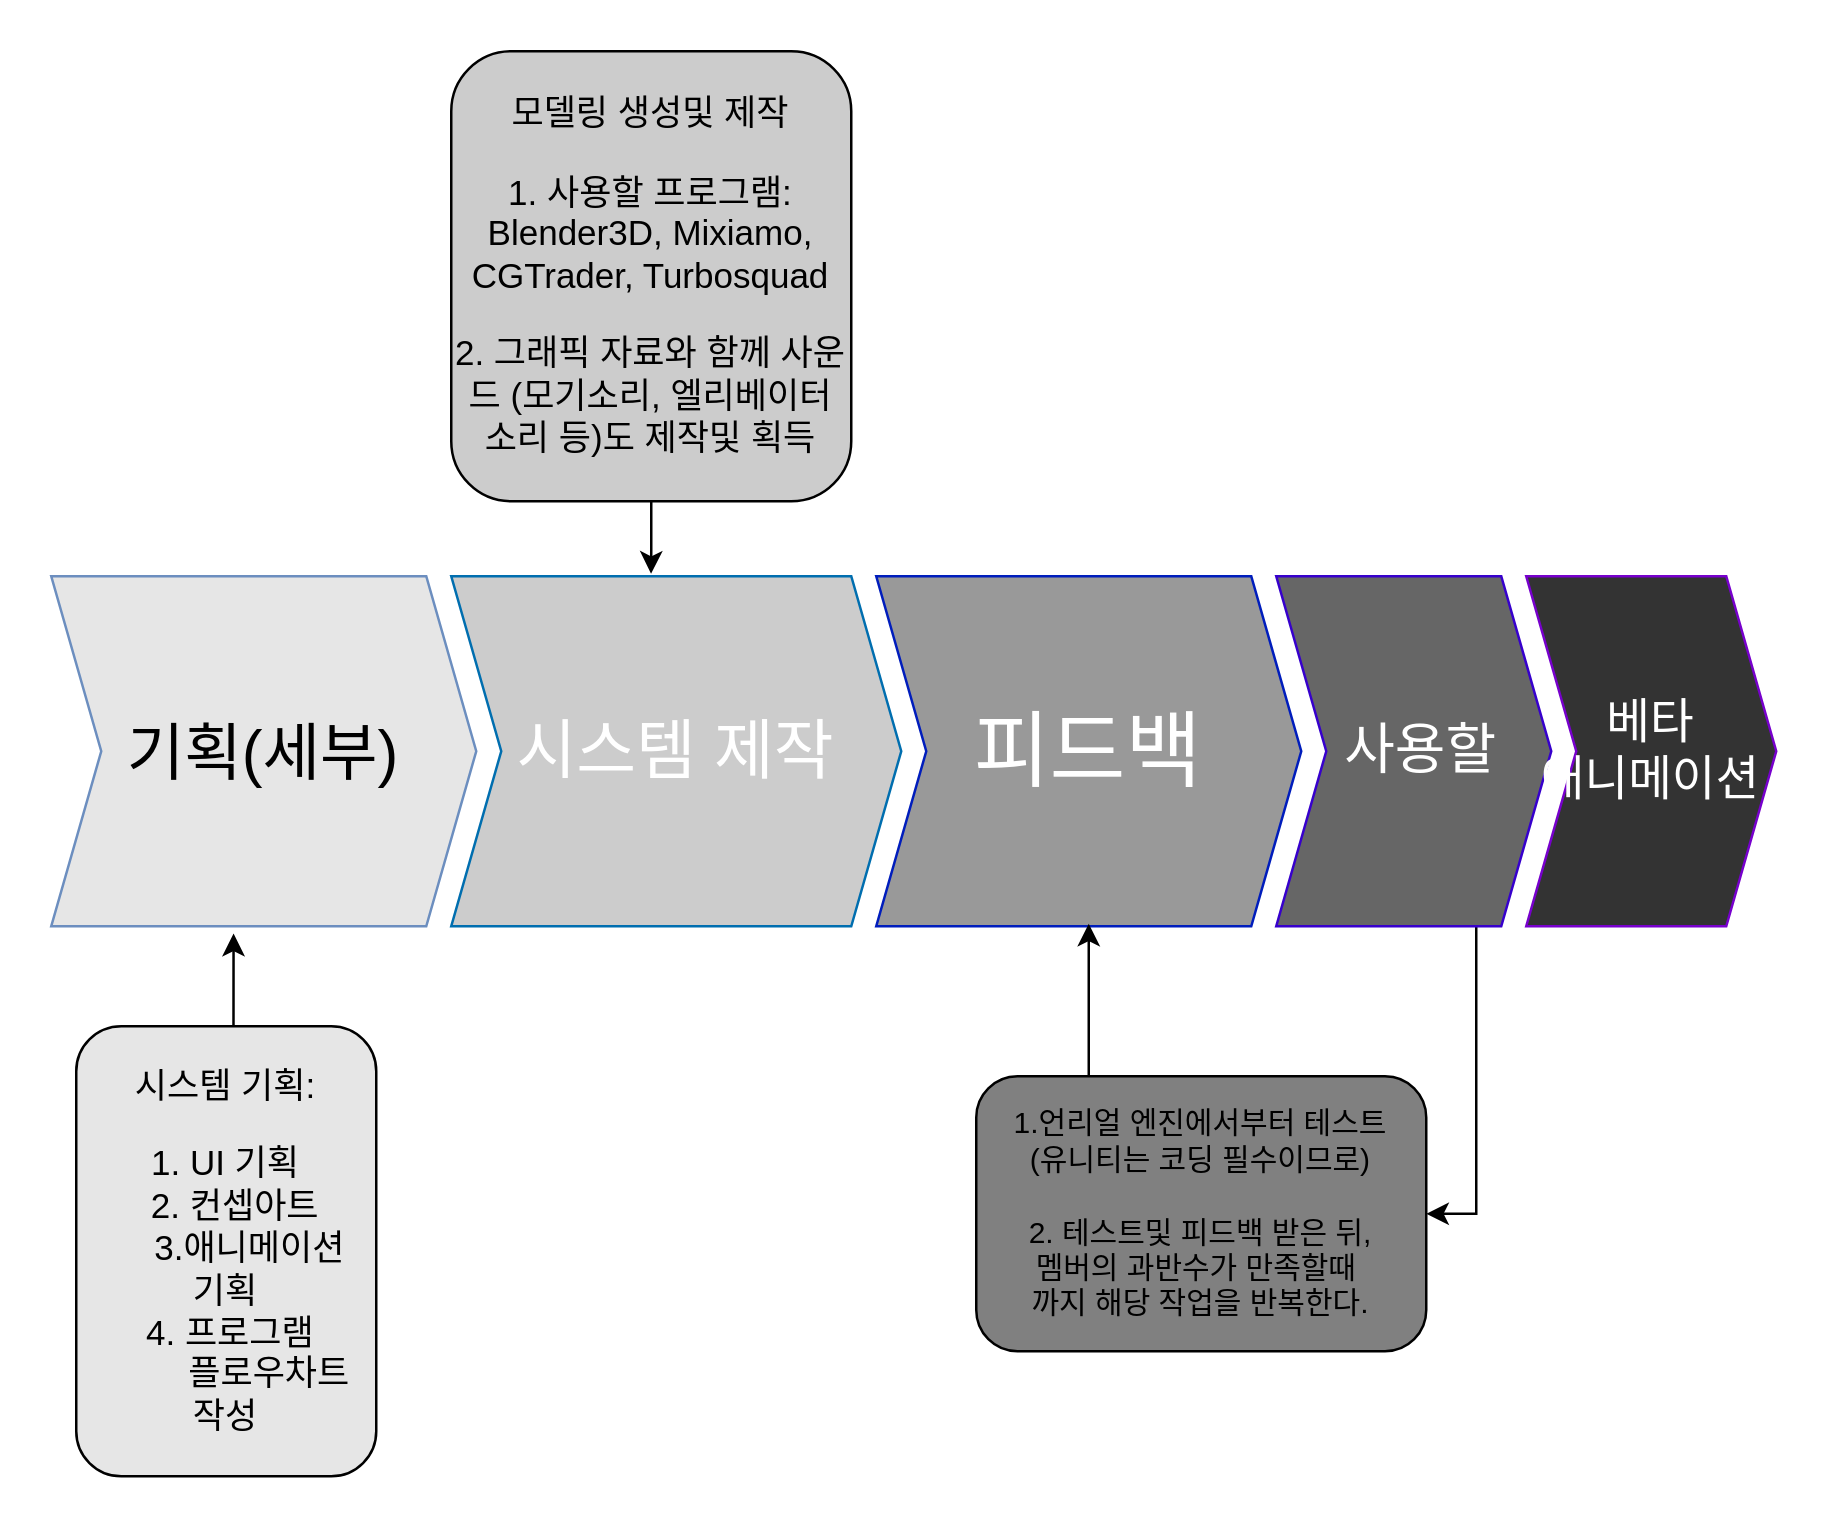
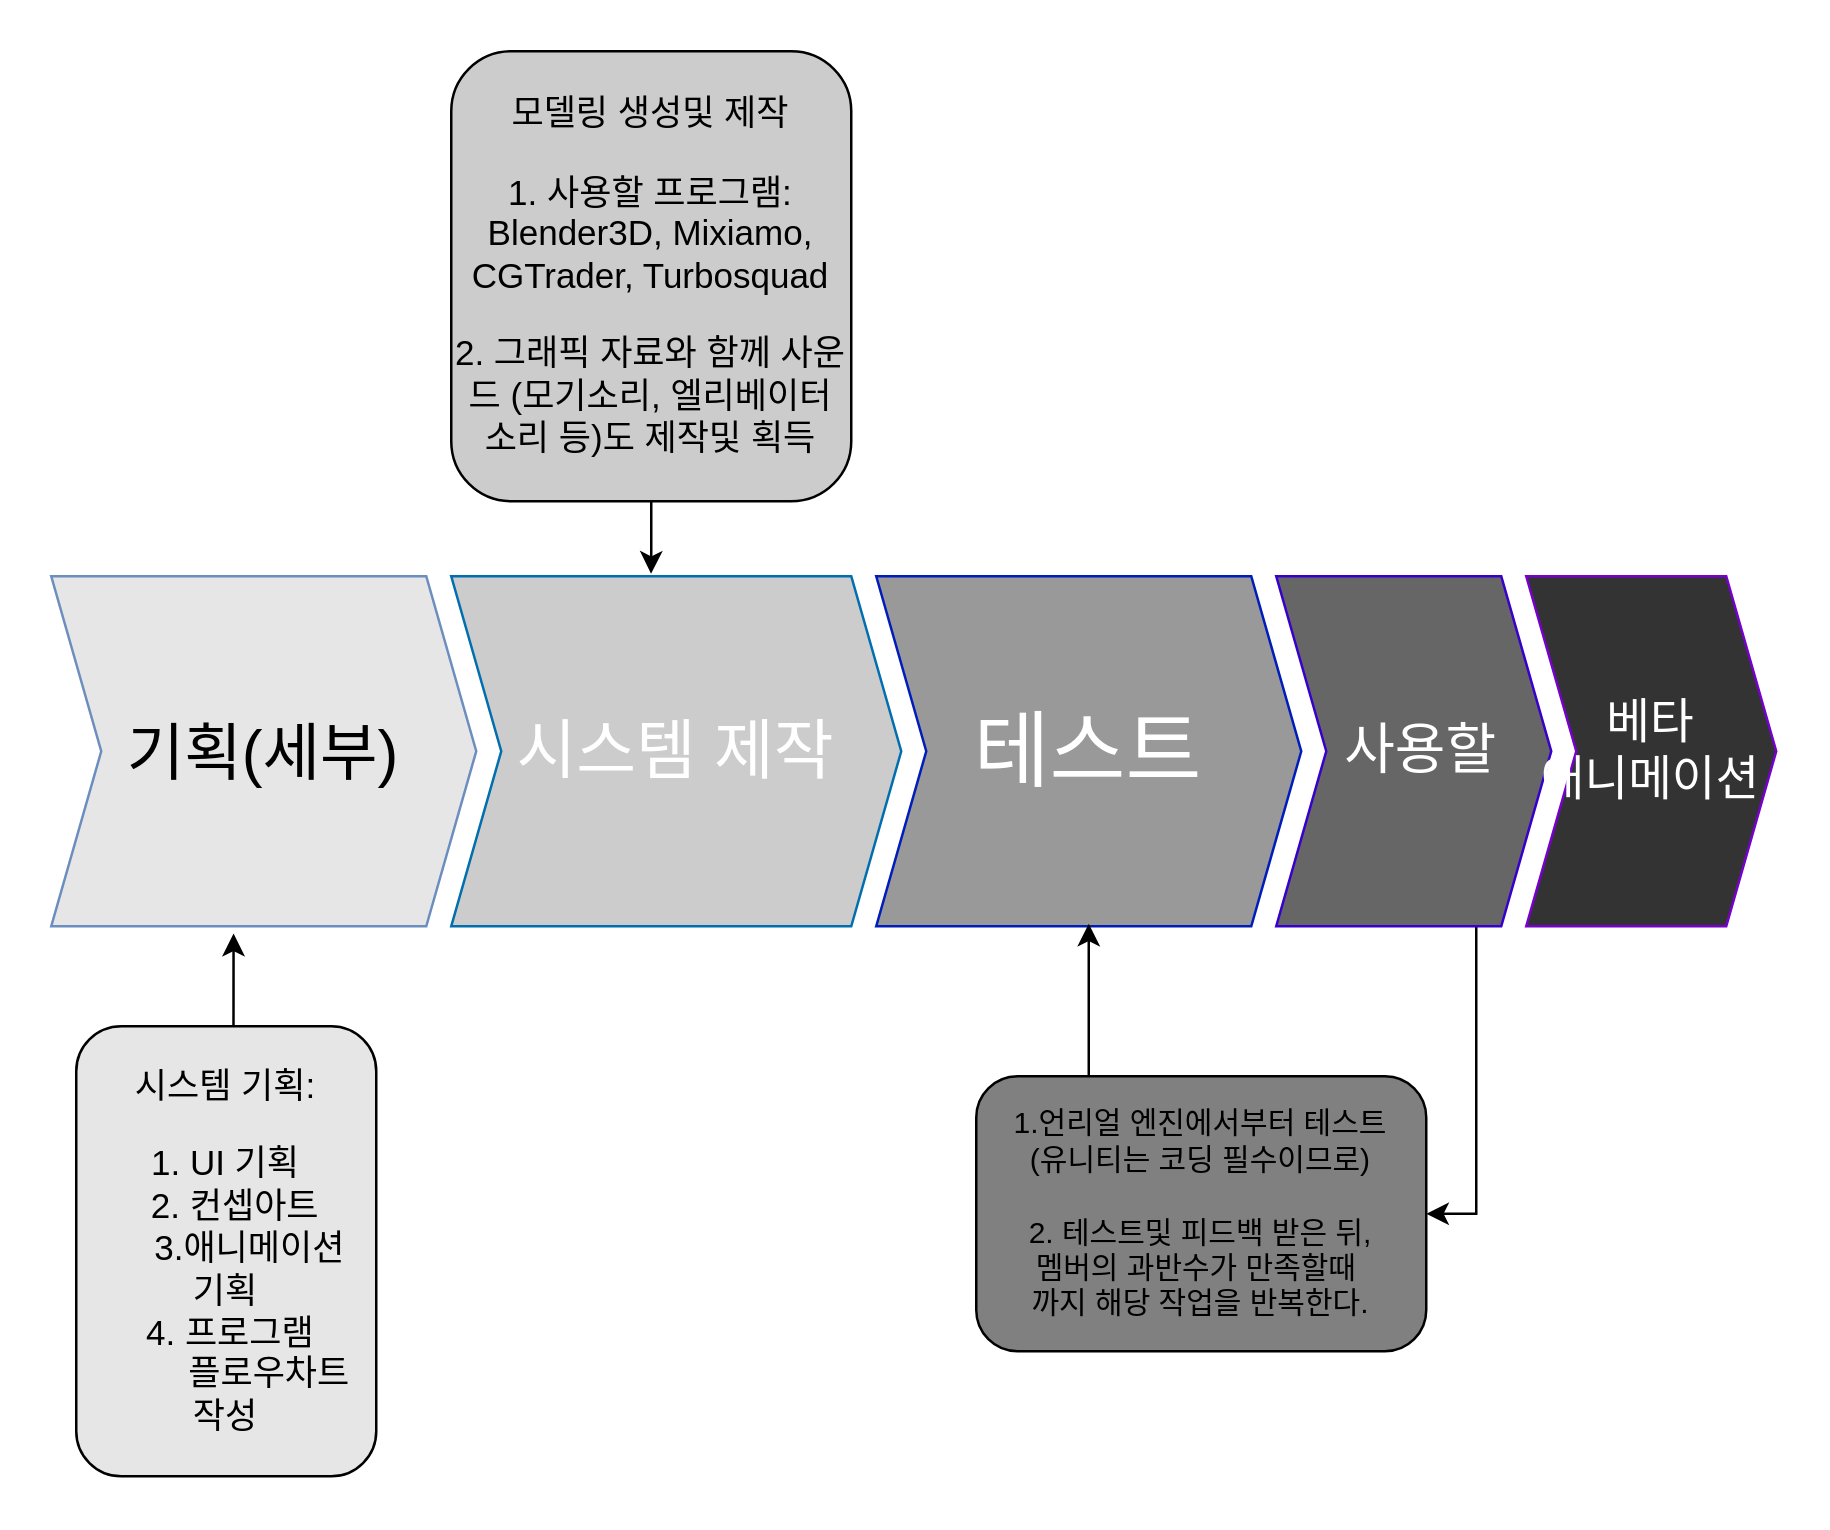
  <mxCell id="0" />
  <mxCell id="1" parent="0" />
  <mxCell id="2" value="&lt;font style=&quot;font-size: 25px&quot;&gt;기획(세부)&lt;/font&gt;" style="shape=step;perimeter=stepPerimeter;whiteSpace=wrap;html=1;fixedSize=1;fillColor=#E6E6E6;strokeColor=#6c8ebf;" vertex="1" parent="1"><mxGeometry x="20" y="230" width="170" height="140" as="geometry" /></mxCell>
  <mxCell id="3" value="&lt;font style=&quot;font-size: 26px&quot;&gt;시스템 제작&lt;/font&gt;" style="shape=step;perimeter=stepPerimeter;whiteSpace=wrap;html=1;fixedSize=1;fillColor=#CCCCCC;strokeColor=#006EAF;fontColor=#ffffff;" vertex="1" parent="1"><mxGeometry x="180" y="230" width="180" height="140" as="geometry" /></mxCell>
- <mxCell id="4" value="&lt;font style=&quot;font-size: 33px&quot;&gt;피드백&lt;/font&gt;" style="shape=step;perimeter=stepPerimeter;whiteSpace=wrap;html=1;fixedSize=1;fillColor=#999999;strokeColor=#001DBC;fontColor=#ffffff;" vertex="1" parent="1"><mxGeometry x="350" y="230" width="170" height="140" as="geometry" /></mxCell>
+ <mxCell id="4" value="&lt;font style=&quot;font-size: 33px&quot;&gt;테스트&lt;/font&gt;" style="shape=step;perimeter=stepPerimeter;whiteSpace=wrap;html=1;fixedSize=1;fillColor=#999999;strokeColor=#001DBC;fontColor=#ffffff;" vertex="1" parent="1"><mxGeometry x="350" y="230" width="170" height="140" as="geometry" /></mxCell>
  <mxCell id="5" style="edgeStyle=orthogonalEdgeStyle;rounded=0;orthogonalLoop=1;jettySize=auto;html=1;entryX=1;entryY=0.5;entryDx=0;entryDy=0;" edge="1" parent="1" source="6" target="13"><mxGeometry relative="1" as="geometry"><Array as="points"><mxPoint x="590" y="485" /></Array></mxGeometry></mxCell>
  <mxCell id="6" value="&lt;font style=&quot;font-size: 22px&quot;&gt;&lt;br&gt;&amp;nbsp;사용할&lt;br&gt;&lt;br&gt;&lt;/font&gt;" style="shape=step;perimeter=stepPerimeter;whiteSpace=wrap;html=1;fixedSize=1;fillColor=#666666;strokeColor=#3700CC;fontColor=#ffffff;" vertex="1" parent="1"><mxGeometry x="510" y="230" width="110" height="140" as="geometry" /></mxCell>
  <mxCell id="7" value="&lt;font style=&quot;font-size: 19px&quot;&gt;베타&lt;br&gt;애니메이션&lt;/font&gt;" style="shape=step;perimeter=stepPerimeter;whiteSpace=wrap;html=1;fixedSize=1;fillColor=#333333;strokeColor=#7700CC;fontColor=#ffffff;" vertex="1" parent="1"><mxGeometry x="610" y="230" width="100" height="140" as="geometry" /></mxCell>
  <mxCell id="8" style="edgeStyle=orthogonalEdgeStyle;rounded=0;orthogonalLoop=1;jettySize=auto;html=1;exitX=0.5;exitY=0;exitDx=0;exitDy=0;entryX=0.429;entryY=1.021;entryDx=0;entryDy=0;entryPerimeter=0;" edge="1" parent="1" source="9" target="2"><mxGeometry relative="1" as="geometry" /></mxCell>
  <mxCell id="9" value="&lt;span style=&quot;font-size: 14px&quot;&gt;시스템 기획:&lt;/span&gt;&lt;br style=&quot;font-size: 14px&quot;&gt;&lt;br style=&quot;font-size: 14px&quot;&gt;&lt;span style=&quot;font-size: 14px&quot;&gt;1. UI 기획&lt;/span&gt;&lt;br style=&quot;font-size: 14px&quot;&gt;&lt;span style=&quot;font-size: 14px&quot;&gt;&amp;nbsp; 2. 컨셉아트&lt;/span&gt;&lt;br style=&quot;font-size: 14px&quot;&gt;&lt;span style=&quot;font-size: 14px&quot;&gt;&amp;nbsp; &amp;nbsp; &amp;nbsp; 3.애니메이션&amp;nbsp;&lt;/span&gt;&lt;br style=&quot;font-size: 14px&quot;&gt;&lt;span style=&quot;font-size: 14px&quot;&gt;기획&lt;/span&gt;&lt;br style=&quot;font-size: 14px&quot;&gt;&lt;span style=&quot;font-size: 14px&quot;&gt;&amp;nbsp; 4. 프로그램&amp;nbsp;&lt;/span&gt;&lt;br style=&quot;font-size: 14px&quot;&gt;&lt;span style=&quot;font-size: 14px&quot;&gt;&amp;nbsp; &amp;nbsp; &amp;nbsp; &amp;nbsp; &amp;nbsp; 플로우차트&amp;nbsp;&lt;/span&gt;&lt;br style=&quot;font-size: 14px&quot;&gt;&lt;span style=&quot;font-size: 14px&quot;&gt;작성&lt;/span&gt;" style="rounded=1;whiteSpace=wrap;html=1;fillColor=#E6E6E6;" vertex="1" parent="1"><mxGeometry x="30" y="410" width="120" height="180" as="geometry" /></mxCell>
  <mxCell id="10" style="edgeStyle=orthogonalEdgeStyle;rounded=0;orthogonalLoop=1;jettySize=auto;html=1;entryX=0.444;entryY=-0.007;entryDx=0;entryDy=0;entryPerimeter=0;" edge="1" parent="1" source="11" target="3"><mxGeometry relative="1" as="geometry" /></mxCell>
  <mxCell id="11" value="&lt;span style=&quot;font-size: 14px&quot;&gt;모델링 생성및 제작&lt;/span&gt;&lt;br style=&quot;font-size: 14px&quot;&gt;&lt;br style=&quot;font-size: 14px&quot;&gt;&lt;span style=&quot;font-size: 14px&quot;&gt;1. 사용할 프로그램:&lt;/span&gt;&lt;br style=&quot;font-size: 14px&quot;&gt;&lt;span style=&quot;font-size: 14px&quot;&gt;Blender3D, Mixiamo, CGTrader, Turbosquad&lt;/span&gt;&lt;br style=&quot;font-size: 14px&quot;&gt;&lt;br style=&quot;font-size: 14px&quot;&gt;&lt;span style=&quot;font-size: 14px&quot;&gt;2. 그래픽 자료와 함께 사운드 (모기소리, 엘리베이터 소리 등)도 제작및 획득&lt;/span&gt;" style="rounded=1;whiteSpace=wrap;html=1;fillColor=#CCCCCC;" vertex="1" parent="1"><mxGeometry x="180" width="160" height="180" as="geometry" y="20" /></mxCell>
  <mxCell id="12" style="edgeStyle=orthogonalEdgeStyle;rounded=0;orthogonalLoop=1;jettySize=auto;html=1;" edge="1" parent="1" source="13"><mxGeometry relative="1" as="geometry"><mxPoint x="435" y="369" as="targetPoint" /><Array as="points"><mxPoint x="435" y="369" /></Array></mxGeometry></mxCell>
  <mxCell id="13" value="1.언리얼 엔진에서부터 테스트&lt;br&gt;(유니티는 코딩 필수이므로)&lt;br&gt;&lt;br&gt;2. 테스트및 피드백 받은 뒤,&lt;br&gt;&amp;nbsp; &amp;nbsp; &amp;nbsp; 멤버의 과반수가 만족할때&amp;nbsp; &amp;nbsp; &amp;nbsp; &amp;nbsp; 까지 해당 작업을 반복한다.&lt;br&gt;" style="rounded=1;whiteSpace=wrap;html=1;fillColor=#808080;" vertex="1" parent="1"><mxGeometry x="390" y="430" width="180" height="110" as="geometry" /></mxCell>
